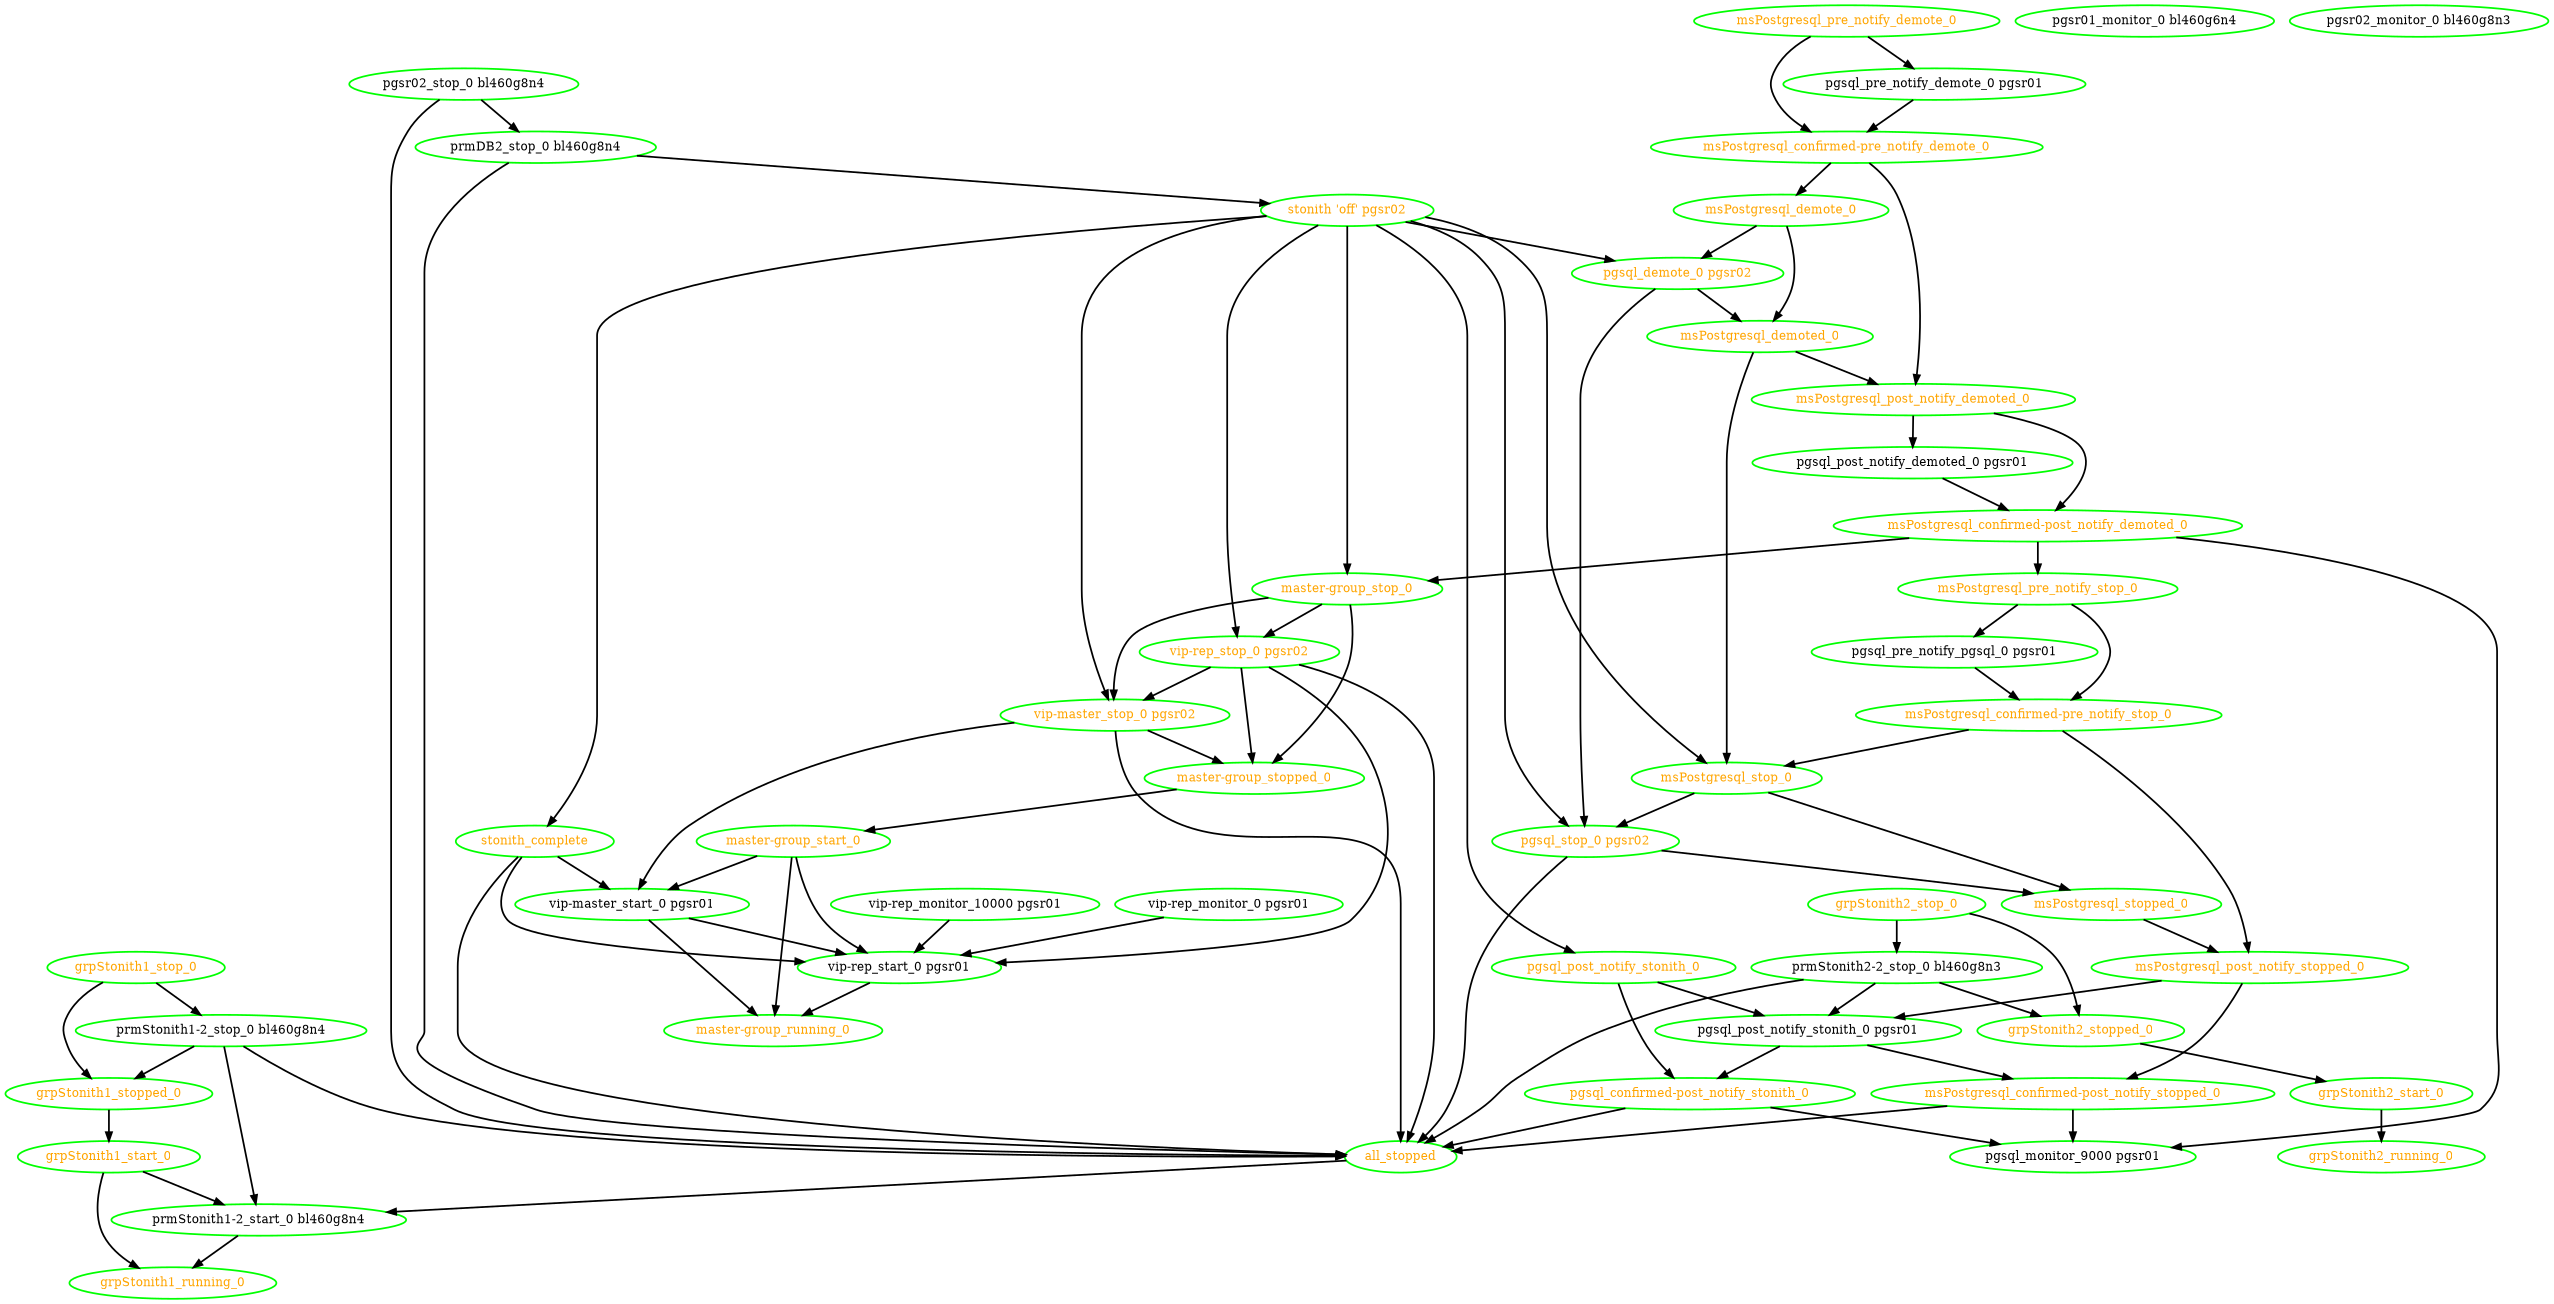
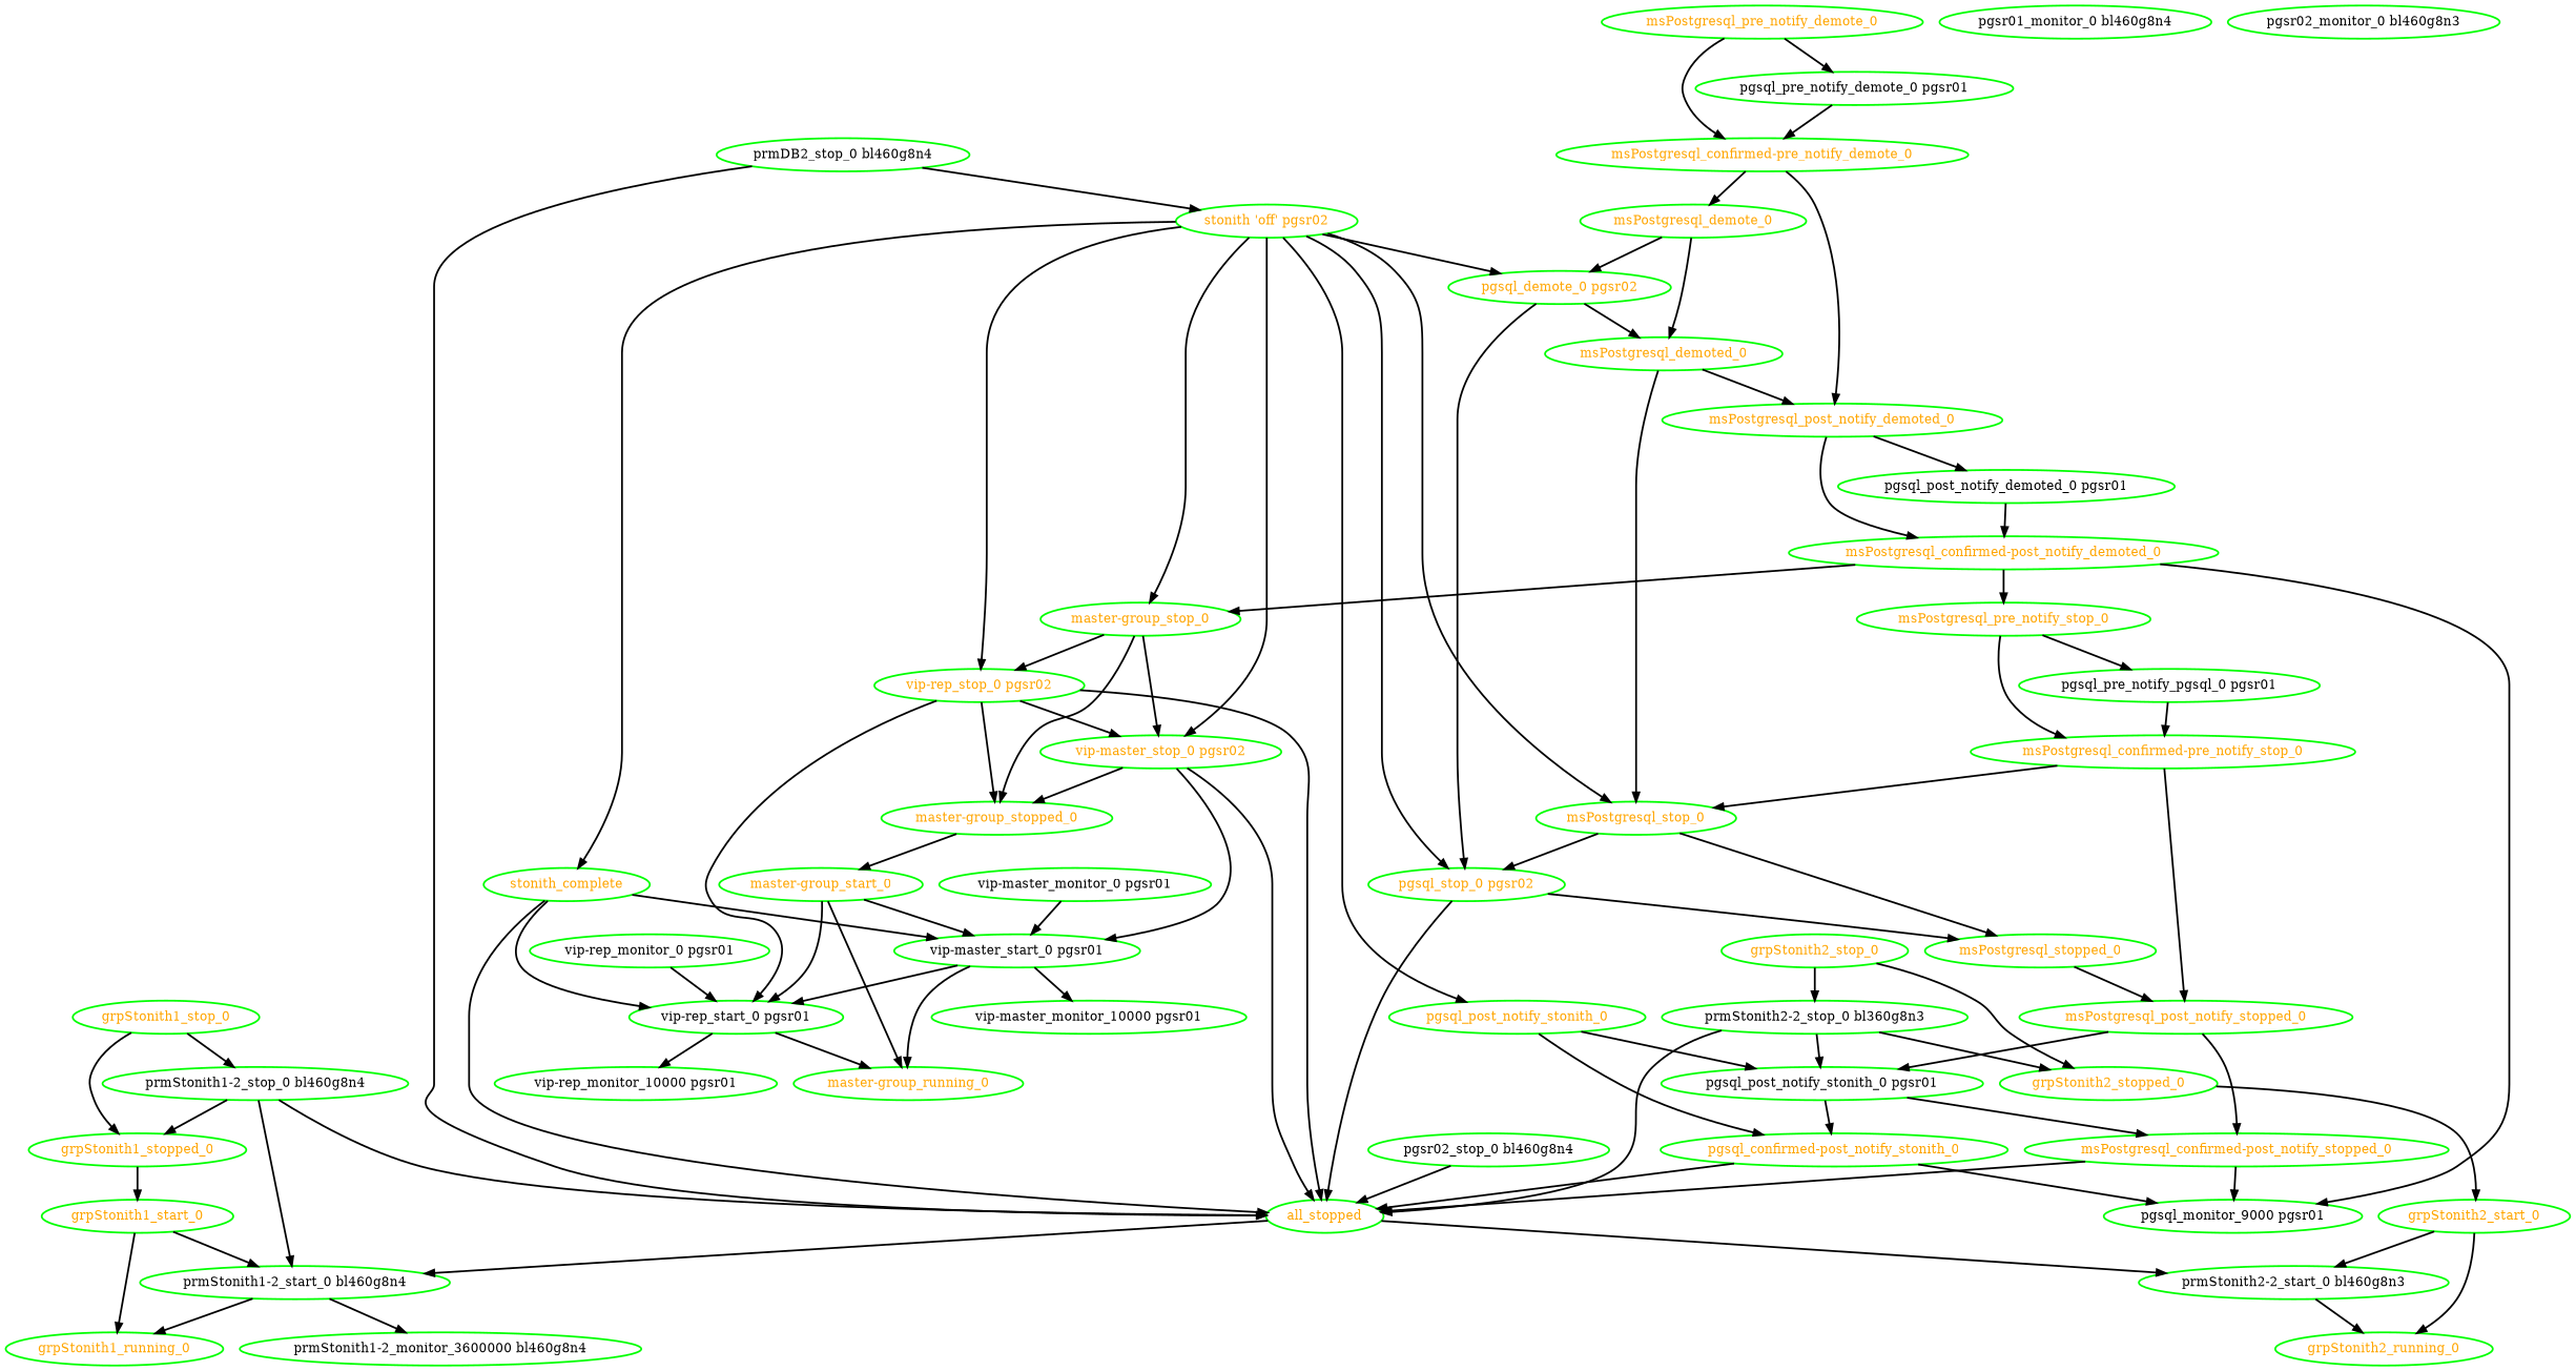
  digraph {
    node [color=green fontcolor=orange style=bold]
    edge [style=bold]
    "prmStonith1-2_start_0 bl460g8n4" [fontcolor=black]
    all_stopped
+   "prmStonith2-2_start_0 bl460g8n3" [fontcolor=black]
    grpStonith1_running_0
+   "prmStonith1-2_monitor_3600000 bl460g8n4" [fontcolor=black]
    grpStonith2_running_0
    grpStonith1_start_0
    grpStonith1_stop_0
    grpStonith1_stopped_0
    "prmStonith1-2_stop_0 bl460g8n4" [fontcolor=black]
    grpStonith2_start_0
    grpStonith2_stop_0
    grpStonith2_stopped_0
-   "prmStonith2-2_stop_0 bl460g8n3" [fontcolor=black]
+   "prmStonith2-2_stop_0 bl460g8n3" [fontcolor=black label="prmStonith2-2_stop_0 bl360g8n3"]
    "pgsql_post_notify_stonith_0 pgsr01" [fontcolor=black]
    "master-group_start_0"
    "master-group_running_0"
    "vip-master_start_0 pgsr01" [fontcolor=black]
    "vip-rep_start_0 pgsr01" [fontcolor=black]
+   "vip-master_monitor_10000 pgsr01" [fontcolor=black]
    "vip-rep_monitor_10000 pgsr01" [fontcolor=black]
    "master-group_stop_0"
    "master-group_stopped_0"
    "vip-master_stop_0 pgsr02"
    "vip-rep_stop_0 pgsr02"
    "msPostgresql_confirmed-post_notify_demoted_0"
    msPostgresql_pre_notify_stop_0
    "pgsql_monitor_9000 pgsr01" [fontcolor=black]
    "msPostgresql_confirmed-pre_notify_stop_0"
    n30 [fontcolor=black label="pgsql_pre_notify_pgsql_0 pgsr01"]
    msPostgresql_post_notify_stopped_0
    msPostgresql_stop_0
    "msPostgresql_confirmed-post_notify_stopped_0"
    "msPostgresql_confirmed-pre_notify_demote_0"
    msPostgresql_demote_0
    msPostgresql_post_notify_demoted_0
    msPostgresql_demoted_0
    "pgsql_demote_0 pgsr02"
    "pgsql_post_notify_demoted_0 pgsr01" [fontcolor=black]
    "pgsql_stop_0 pgsr02"
    msPostgresql_stopped_0
    "pgsql_confirmed-post_notify_stonith_0"
    msPostgresql_pre_notify_demote_0
    "pgsql_pre_notify_demote_0 pgsr01" [fontcolor=black]
    pgsql_post_notify_stonith_0
-   "pgsr01_monitor_0 bl460g8n4" [fontcolor=black label="pgsr01_monitor_0 bl460g6n4"]
+   "pgsr01_monitor_0 bl460g8n4" [fontcolor=black]
    "pgsr02_monitor_0 bl460g8n3" [fontcolor=black]
    "pgsr02_stop_0 bl460g8n4" [fontcolor=black]
    "prmDB2_stop_0 bl460g8n4" [fontcolor=black]
    "stonith 'off' pgsr02"
    stonith_complete
+   "vip-master_monitor_0 pgsr01" [fontcolor=black]
    "vip-rep_monitor_0 pgsr01" [fontcolor=black]
    "prmStonith1-2_start_0 bl460g8n4" -> grpStonith1_running_0
+   "prmStonith1-2_start_0 bl460g8n4" -> "prmStonith1-2_monitor_3600000 bl460g8n4"
    all_stopped -> "prmStonith1-2_start_0 bl460g8n4"
+   all_stopped -> "prmStonith2-2_start_0 bl460g8n3"
+   "prmStonith2-2_start_0 bl460g8n3" -> grpStonith2_running_0
    grpStonith1_start_0 -> "prmStonith1-2_start_0 bl460g8n4"
    grpStonith1_start_0 -> grpStonith1_running_0
    grpStonith1_stop_0 -> grpStonith1_stopped_0
    grpStonith1_stop_0 -> "prmStonith1-2_stop_0 bl460g8n4"
    grpStonith1_stopped_0 -> grpStonith1_start_0
    "prmStonith1-2_stop_0 bl460g8n4" -> "prmStonith1-2_start_0 bl460g8n4"
    "prmStonith1-2_stop_0 bl460g8n4" -> all_stopped
    "prmStonith1-2_stop_0 bl460g8n4" -> grpStonith1_stopped_0
+   grpStonith2_start_0 -> "prmStonith2-2_start_0 bl460g8n3"
    grpStonith2_start_0 -> grpStonith2_running_0
    grpStonith2_stop_0 -> grpStonith2_stopped_0
    grpStonith2_stop_0 -> "prmStonith2-2_stop_0 bl460g8n3"
    grpStonith2_stopped_0 -> grpStonith2_start_0
    "prmStonith2-2_stop_0 bl460g8n3" -> all_stopped
    "prmStonith2-2_stop_0 bl460g8n3" -> grpStonith2_stopped_0
    "prmStonith2-2_stop_0 bl460g8n3" -> "pgsql_post_notify_stonith_0 pgsr01"
    "pgsql_post_notify_stonith_0 pgsr01" -> "msPostgresql_confirmed-post_notify_stopped_0"
    "pgsql_post_notify_stonith_0 pgsr01" -> "pgsql_confirmed-post_notify_stonith_0"
    "master-group_start_0" -> "master-group_running_0"
    "master-group_start_0" -> "vip-master_start_0 pgsr01"
    "master-group_start_0" -> "vip-rep_start_0 pgsr01"
    "vip-master_start_0 pgsr01" -> "master-group_running_0"
    "vip-master_start_0 pgsr01" -> "vip-rep_start_0 pgsr01"
+   "vip-master_start_0 pgsr01" -> "vip-master_monitor_10000 pgsr01"
    "vip-rep_start_0 pgsr01" -> "master-group_running_0"
-   "vip-rep_monitor_10000 pgsr01" -> "vip-rep_start_0 pgsr01"
+   "vip-rep_start_0 pgsr01" -> "vip-rep_monitor_10000 pgsr01"
    "master-group_stop_0" -> "master-group_stopped_0"
    "master-group_stop_0" -> "vip-master_stop_0 pgsr02"
    "master-group_stop_0" -> "vip-rep_stop_0 pgsr02"
    "master-group_stopped_0" -> "master-group_start_0"
    "vip-master_stop_0 pgsr02" -> all_stopped
    "vip-master_stop_0 pgsr02" -> "vip-master_start_0 pgsr01"
    "vip-master_stop_0 pgsr02" -> "master-group_stopped_0"
    "vip-rep_stop_0 pgsr02" -> all_stopped
    "vip-rep_stop_0 pgsr02" -> "vip-rep_start_0 pgsr01"
    "vip-rep_stop_0 pgsr02" -> "master-group_stopped_0"
    "vip-rep_stop_0 pgsr02" -> "vip-master_stop_0 pgsr02"
    "msPostgresql_confirmed-post_notify_demoted_0" -> "master-group_stop_0"
    "msPostgresql_confirmed-post_notify_demoted_0" -> msPostgresql_pre_notify_stop_0
    "msPostgresql_confirmed-post_notify_demoted_0" -> "pgsql_monitor_9000 pgsr01"
    msPostgresql_pre_notify_stop_0 -> "msPostgresql_confirmed-pre_notify_stop_0"
    msPostgresql_pre_notify_stop_0 -> n30
    "msPostgresql_confirmed-pre_notify_stop_0" -> msPostgresql_post_notify_stopped_0
    "msPostgresql_confirmed-pre_notify_stop_0" -> msPostgresql_stop_0
    n30 -> "msPostgresql_confirmed-pre_notify_stop_0"
    msPostgresql_post_notify_stopped_0 -> "pgsql_post_notify_stonith_0 pgsr01"
    msPostgresql_post_notify_stopped_0 -> "msPostgresql_confirmed-post_notify_stopped_0"
    msPostgresql_stop_0 -> "pgsql_stop_0 pgsr02"
    msPostgresql_stop_0 -> msPostgresql_stopped_0
    "msPostgresql_confirmed-post_notify_stopped_0" -> all_stopped
    "msPostgresql_confirmed-post_notify_stopped_0" -> "pgsql_monitor_9000 pgsr01"
    "msPostgresql_confirmed-pre_notify_demote_0" -> msPostgresql_demote_0
    "msPostgresql_confirmed-pre_notify_demote_0" -> msPostgresql_post_notify_demoted_0
    msPostgresql_demote_0 -> msPostgresql_demoted_0
    msPostgresql_demote_0 -> "pgsql_demote_0 pgsr02"
    msPostgresql_post_notify_demoted_0 -> "msPostgresql_confirmed-post_notify_demoted_0"
    msPostgresql_post_notify_demoted_0 -> "pgsql_post_notify_demoted_0 pgsr01"
    msPostgresql_demoted_0 -> msPostgresql_stop_0
    msPostgresql_demoted_0 -> msPostgresql_post_notify_demoted_0
    "pgsql_demote_0 pgsr02" -> msPostgresql_demoted_0
    "pgsql_demote_0 pgsr02" -> "pgsql_stop_0 pgsr02"
    "pgsql_post_notify_demoted_0 pgsr01" -> "msPostgresql_confirmed-post_notify_demoted_0"
    "pgsql_stop_0 pgsr02" -> all_stopped
    "pgsql_stop_0 pgsr02" -> msPostgresql_stopped_0
    msPostgresql_stopped_0 -> msPostgresql_post_notify_stopped_0
    "pgsql_confirmed-post_notify_stonith_0" -> all_stopped
    "pgsql_confirmed-post_notify_stonith_0" -> "pgsql_monitor_9000 pgsr01"
    msPostgresql_pre_notify_demote_0 -> "msPostgresql_confirmed-pre_notify_demote_0"
    msPostgresql_pre_notify_demote_0 -> "pgsql_pre_notify_demote_0 pgsr01"
    "pgsql_pre_notify_demote_0 pgsr01" -> "msPostgresql_confirmed-pre_notify_demote_0"
    pgsql_post_notify_stonith_0 -> "pgsql_post_notify_stonith_0 pgsr01"
    pgsql_post_notify_stonith_0 -> "pgsql_confirmed-post_notify_stonith_0"
    "pgsr02_stop_0 bl460g8n4" -> all_stopped
-   "pgsr02_stop_0 bl460g8n4" -> "prmDB2_stop_0 bl460g8n4"
    "prmDB2_stop_0 bl460g8n4" -> all_stopped
    "prmDB2_stop_0 bl460g8n4" -> "stonith 'off' pgsr02"
    "stonith 'off' pgsr02" -> "master-group_stop_0"
    "stonith 'off' pgsr02" -> "vip-master_stop_0 pgsr02"
    "stonith 'off' pgsr02" -> "vip-rep_stop_0 pgsr02"
    "stonith 'off' pgsr02" -> msPostgresql_stop_0
    "stonith 'off' pgsr02" -> "pgsql_demote_0 pgsr02"
    "stonith 'off' pgsr02" -> "pgsql_stop_0 pgsr02"
    "stonith 'off' pgsr02" -> pgsql_post_notify_stonith_0
    "stonith 'off' pgsr02" -> stonith_complete
    stonith_complete -> all_stopped
    stonith_complete -> "vip-master_start_0 pgsr01"
    stonith_complete -> "vip-rep_start_0 pgsr01"
+   "vip-master_monitor_0 pgsr01" -> "vip-master_start_0 pgsr01"
    "vip-rep_monitor_0 pgsr01" -> "vip-rep_start_0 pgsr01"
  }
